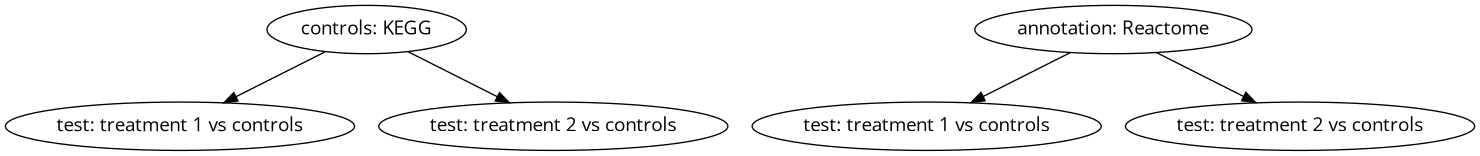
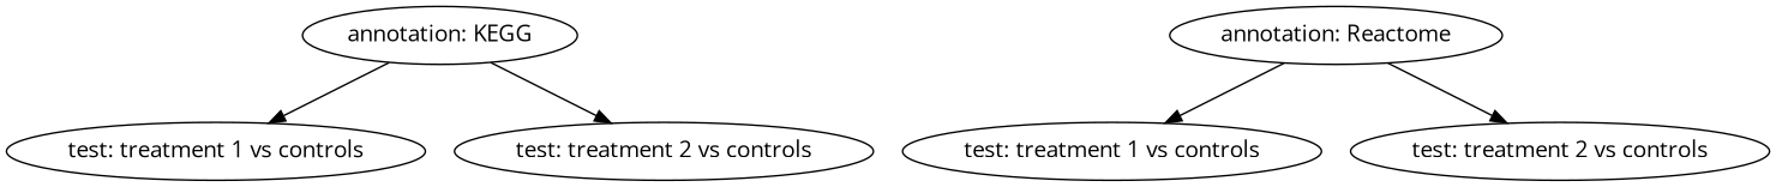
  digraph {
    fontname="Open Sans"
    node [fontname="Open Sans"]
    edge [fontname="Open Sans"]
    n1 [label="test: treatment 1 vs controls"]
    n2 [label="test: treatment 2 vs controls"]
    n3 [label="test: treatment 1 vs controls"]
    n4 [label="test: treatment 2 vs controls"]
-   "annotation: KEGG" [label="controls: KEGG"]
+   "annotation: KEGG"
    "annotation: Reactome"
    "annotation: KEGG" -> n1
    "annotation: KEGG" -> n2
    "annotation: Reactome" -> n3
    "annotation: Reactome" -> n4
  }
